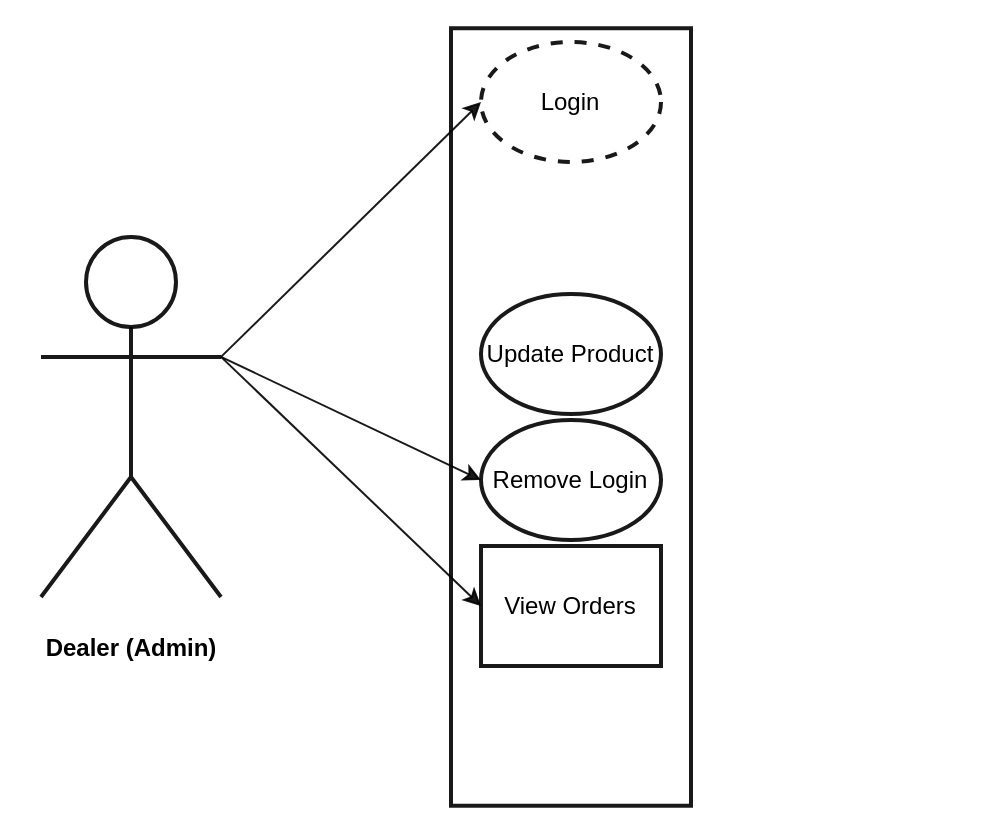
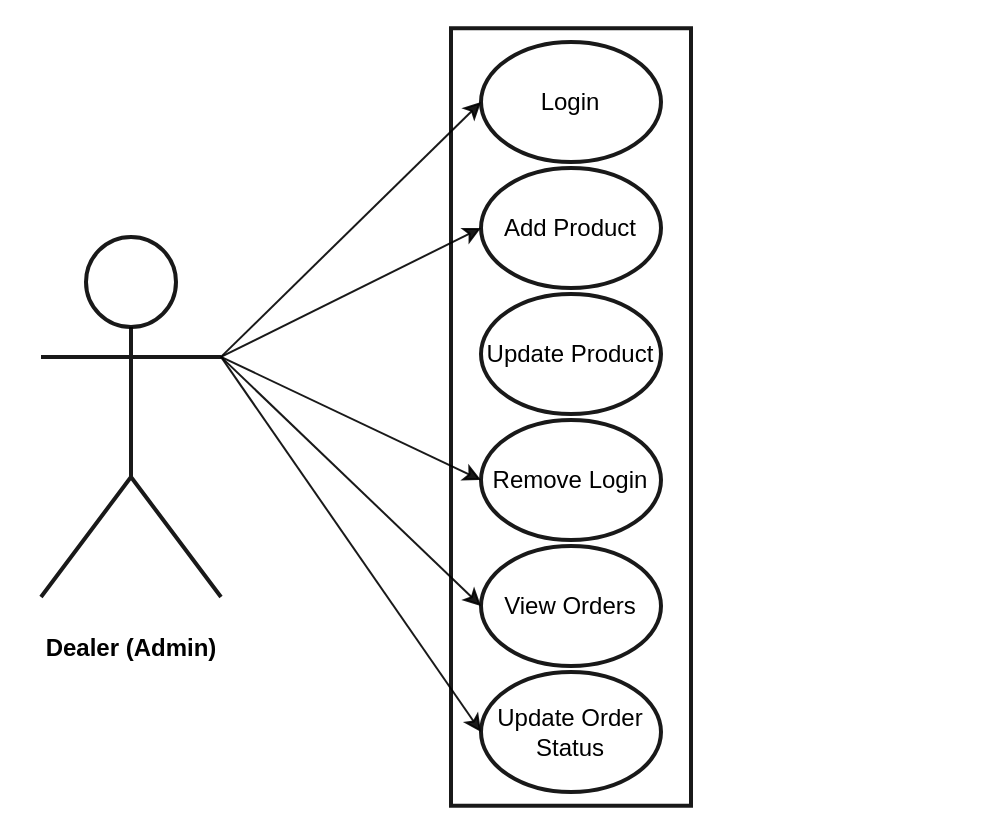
  <mxCell id="0" />
  <mxCell id="1" parent="0" />
  <mxCell id="2" style="edgeStyle=none;html=1;exitX=1;exitY=0.333;exitDx=0;exitDy=0;exitPerimeter=0;entryX=0;entryY=0.5;entryDx=0;entryDy=0;opacity=90;fontSize=12;" edge="1" parent="1" source="8" target="9"><mxGeometry relative="1" as="geometry" /></mxCell>
+ <mxCell id="3" style="edgeStyle=none;html=1;exitX=1;exitY=0.333;exitDx=0;exitDy=0;exitPerimeter=0;entryX=0;entryY=0.5;entryDx=0;entryDy=0;opacity=90;fontSize=12;" edge="1" parent="1" source="8" target="10"><mxGeometry relative="1" as="geometry" /></mxCell>
  <mxCell id="4" value="" style="rounded=0;whiteSpace=wrap;html=1;rotation=90;fillStyle=auto;strokeColor=default;gradientColor=none;fillColor=none;strokeWidth=2;opacity=90;fontSize=12;direction=west;" vertex="1" parent="1"><mxGeometry x="90.63" y="148" width="388.75" height="120" as="geometry" /></mxCell>
  <mxCell id="5" style="edgeStyle=none;html=1;exitX=1;exitY=0.333;exitDx=0;exitDy=0;exitPerimeter=0;entryX=0;entryY=0.5;entryDx=0;entryDy=0;opacity=90;fontSize=12;" edge="1" parent="1" source="8" target="12"><mxGeometry relative="1" as="geometry" /></mxCell>
  <mxCell id="6" style="edgeStyle=none;html=1;exitX=1;exitY=0.333;exitDx=0;exitDy=0;exitPerimeter=0;entryX=0;entryY=0.5;entryDx=0;entryDy=0;opacity=90;fontSize=12;" edge="1" parent="1" source="8" target="13"><mxGeometry relative="1" as="geometry" /></mxCell>
+ <mxCell id="7" style="edgeStyle=none;html=1;exitX=1;exitY=0.333;exitDx=0;exitDy=0;exitPerimeter=0;entryX=0;entryY=0.5;entryDx=0;entryDy=0;opacity=90;fontSize=12;" edge="1" parent="1" source="8" target="14"><mxGeometry relative="1" as="geometry" /></mxCell>
  <mxCell id="8" value="&lt;p data-end=&quot;337&quot; data-start=&quot;302&quot;&gt;&lt;span data-end=&quot;337&quot; data-start=&quot;319&quot;&gt;&lt;b&gt;Dealer (Admin)&lt;/b&gt;&lt;/span&gt;&lt;/p&gt;&lt;br/&gt;&lt;p data-end=&quot;355&quot; data-start=&quot;339&quot;&gt;&lt;/p&gt;" style="shape=umlActor;verticalLabelPosition=bottom;verticalAlign=top;html=1;outlineConnect=0;fillColor=none;strokeWidth=2;opacity=90;" vertex="1" parent="1"><mxGeometry x="20" y="118" width="90" height="180" as="geometry" /></mxCell>
- <mxCell id="9" value="Login" style="ellipse;whiteSpace=wrap;html=1;strokeWidth=2;opacity=90;fontSize=12;dashed=1;" vertex="1" parent="1"><mxGeometry x="240" y="20.5" width="90" height="60" as="geometry" /></mxCell>
+ <mxCell id="9" value="Login" style="ellipse;whiteSpace=wrap;html=1;strokeWidth=2;opacity=90;fontSize=12;" vertex="1" parent="1"><mxGeometry x="240" y="20.5" width="90" height="60" as="geometry" /></mxCell>
+ <mxCell id="10" value="Add Product" style="ellipse;whiteSpace=wrap;html=1;strokeWidth=2;opacity=90;fontSize=12;" vertex="1" parent="1"><mxGeometry x="240" y="83.5" width="90" height="60" as="geometry" /></mxCell>
  <mxCell id="11" value="Update Product" style="ellipse;whiteSpace=wrap;html=1;strokeWidth=2;opacity=90;fontSize=12;" vertex="1" parent="1"><mxGeometry x="240" y="146.5" width="90" height="60" as="geometry" /></mxCell>
  <mxCell id="12" value="Remove Login" style="ellipse;whiteSpace=wrap;html=1;strokeWidth=2;opacity=90;fontSize=12;" vertex="1" parent="1"><mxGeometry x="240" y="209.5" width="90" height="60" as="geometry" /></mxCell>
- <mxCell id="13" value="View Orders" style="whiteSpace=wrap;html=1;strokeWidth=2;opacity=90;fontSize=12;rounded=0;" vertex="1" parent="1"><mxGeometry x="240" y="272.5" width="90" height="60" as="geometry" /></mxCell>
+ <mxCell id="13" value="View Orders" style="ellipse;whiteSpace=wrap;html=1;strokeWidth=2;opacity=90;fontSize=12;" vertex="1" parent="1"><mxGeometry x="240" y="272.5" width="90" height="60" as="geometry" /></mxCell>
+ <mxCell id="14" value="Update Order Status" style="ellipse;whiteSpace=wrap;html=1;strokeWidth=2;opacity=90;fontSize=12;" vertex="1" parent="1"><mxGeometry x="240" y="335.5" width="90" height="60" as="geometry" /></mxCell>
